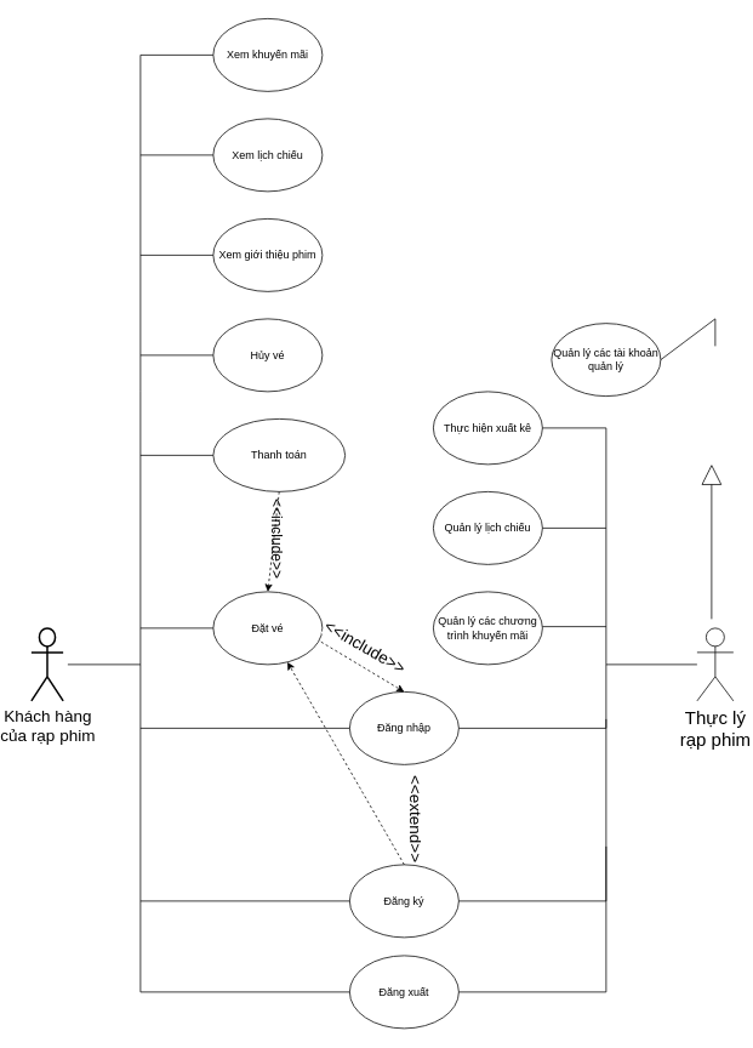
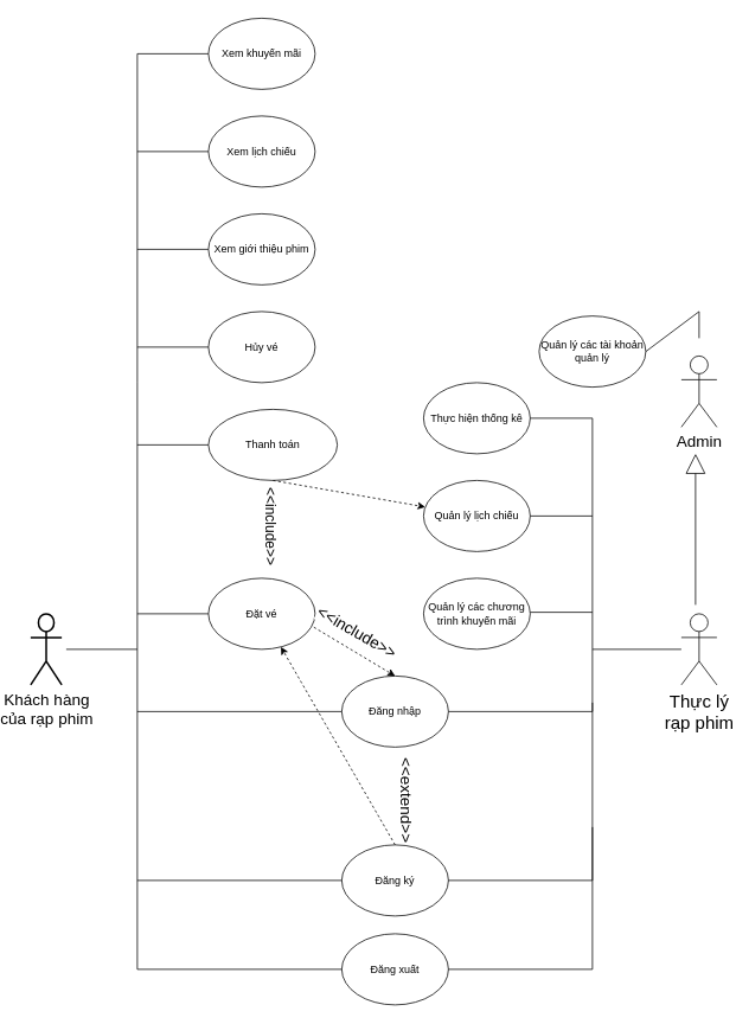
  <mxCell id="0" />
  <mxCell id="1" parent="0" />
  <mxCell id="2" value="Khách hàng&lt;br style=&quot;font-size: 18px;&quot;&gt;của rạp phim" style="shape=umlActor;verticalLabelPosition=bottom;verticalAlign=top;html=1;outlineConnect=0;strokeWidth=2;fontSize=18;" parent="1" vertex="1"><mxGeometry x="20" y="690" width="35" height="80" as="geometry" /></mxCell>
  <mxCell id="3" value="Đăng nhập" style="ellipse;whiteSpace=wrap;html=1;" parent="1" vertex="1"><mxGeometry x="370" y="760" width="120" height="80" as="geometry" /></mxCell>
  <mxCell id="4" value="Đăng ký" style="ellipse;whiteSpace=wrap;html=1;" parent="1" vertex="1"><mxGeometry x="370" y="950" width="120" height="80" as="geometry" /></mxCell>
  <mxCell id="5" value="Đăng xuất" style="ellipse;whiteSpace=wrap;html=1;" parent="1" vertex="1"><mxGeometry x="370" y="1050" width="120" height="80" as="geometry" /></mxCell>
  <mxCell id="6" value="Thực lý &lt;br&gt;rạp phim" style="shape=umlActor;verticalLabelPosition=bottom;verticalAlign=top;html=1;outlineConnect=0;fontSize=20;" parent="1" vertex="1"><mxGeometry x="752" y="690" width="40" height="80" as="geometry" /></mxCell>
+ <mxCell id="7" value="Admin" style="shape=umlActor;verticalLabelPosition=bottom;verticalAlign=top;html=1;outlineConnect=0;fontSize=18;" parent="1" vertex="1"><mxGeometry x="752" y="400" width="40" height="80" as="geometry" /></mxCell>
  <mxCell id="8" value="Đặt vé" style="ellipse;whiteSpace=wrap;html=1;" parent="1" vertex="1"><mxGeometry x="220" y="650" width="120" height="80" as="geometry" /></mxCell>
  <mxCell id="9" value="Xem giới thiệu phim" style="ellipse;whiteSpace=wrap;html=1;" parent="1" vertex="1"><mxGeometry x="220" y="240" width="120" height="80" as="geometry" /></mxCell>
  <mxCell id="10" value="Xem khuyến mãi" style="ellipse;whiteSpace=wrap;html=1;" parent="1" vertex="1"><mxGeometry x="220" y="20" width="120" height="80" as="geometry" /></mxCell>
  <mxCell id="11" value="Thanh toán" style="ellipse;whiteSpace=wrap;html=1;" parent="1" vertex="1"><mxGeometry x="220" y="460" width="145" height="80" as="geometry" /></mxCell>
  <mxCell id="12" value="Quản lý các tài khoản quản lý" style="ellipse;whiteSpace=wrap;html=1;" parent="1" vertex="1"><mxGeometry x="592" y="355" width="120" height="80" as="geometry" /></mxCell>
  <mxCell id="13" value="Quản lý các chương trình khuyến mãi" style="ellipse;whiteSpace=wrap;html=1;" parent="1" vertex="1"><mxGeometry x="462" y="650" width="120" height="80" as="geometry" /></mxCell>
  <mxCell id="14" value="Quản lý lịch chiếu" style="ellipse;whiteSpace=wrap;html=1;" parent="1" vertex="1"><mxGeometry x="462" y="540" width="120" height="80" as="geometry" /></mxCell>
- <mxCell id="15" value="Thực hiện xuất kê" style="ellipse;whiteSpace=wrap;html=1;" parent="1" vertex="1"><mxGeometry x="462" y="430" width="120" height="80" as="geometry" /></mxCell>
+ <mxCell id="15" value="Thực hiện thống kê" style="ellipse;whiteSpace=wrap;html=1;" parent="1" vertex="1"><mxGeometry x="462" y="430" width="120" height="80" as="geometry" /></mxCell>
  <mxCell id="16" value="Hủy vé" style="ellipse;whiteSpace=wrap;html=1;" parent="1" vertex="1"><mxGeometry x="220" y="350" width="120" height="80" as="geometry" /></mxCell>
  <mxCell id="17" value="" style="endArrow=classic;html=1;dashed=1;strokeColor=#000000;exitX=0.5;exitY=0;exitDx=0;exitDy=0;" parent="1" source="4" target="8" edge="1"><mxGeometry width="50" height="50" relative="1" as="geometry"><mxPoint x="232" y="850" as="sourcePoint" /><mxPoint x="282" y="800" as="targetPoint" /></mxGeometry></mxCell>
  <mxCell id="18" value="&lt;font style=&quot;font-size: 18px&quot;&gt;&amp;lt;&amp;lt;extend&amp;gt;&amp;gt;&lt;/font&gt;" style="text;html=1;strokeColor=none;fillColor=none;align=center;verticalAlign=middle;whiteSpace=wrap;rounded=0;rotation=90;" parent="1" vertex="1"><mxGeometry x="422" y="890" width="40" height="20" as="geometry" /></mxCell>
  <mxCell id="19" value="" style="endArrow=classic;html=1;dashed=1;strokeColor=#000000;exitX=0.988;exitY=0.689;exitDx=0;exitDy=0;entryX=0.5;entryY=0;entryDx=0;entryDy=0;exitPerimeter=0;" parent="1" source="8" target="3" edge="1"><mxGeometry width="50" height="50" relative="1" as="geometry"><mxPoint x="232" y="840" as="sourcePoint" /><mxPoint x="282" y="790" as="targetPoint" /></mxGeometry></mxCell>
  <mxCell id="20" value="&lt;span style=&quot;font-size: 18px&quot;&gt;&amp;lt;&amp;lt;include&amp;gt;&amp;gt;&lt;/span&gt;" style="edgeLabel;html=1;align=center;verticalAlign=middle;resizable=0;points=[];rotation=30;" vertex="1" connectable="0" parent="19"><mxGeometry x="-0.314" y="-1" relative="1" as="geometry"><mxPoint x="16.86" y="-15.09" as="offset" /></mxGeometry></mxCell>
- <mxCell id="21" value="" style="endArrow=classic;html=1;dashed=1;strokeColor=#000000;exitX=0.5;exitY=1;exitDx=0;exitDy=0;entryX=0.5;entryY=0;entryDx=0;entryDy=0;" parent="1" source="11" target="8" edge="1"><mxGeometry width="50" height="50" relative="1" as="geometry"><mxPoint x="260" y="840" as="sourcePoint" /><mxPoint x="210" y="660" as="targetPoint" /></mxGeometry></mxCell>
+ <mxCell id="21" value="" style="endArrow=classic;html=1;dashed=1;strokeColor=#000000;exitX=0.5;exitY=1;exitDx=0;exitDy=0;" parent="1" source="11" target="14" edge="1"><mxGeometry width="50" height="50" relative="1" as="geometry"><mxPoint x="260" y="840" as="sourcePoint" /><mxPoint x="210" y="660" as="targetPoint" /></mxGeometry></mxCell>
  <mxCell id="22" value="" style="endArrow=block;html=1;strokeColor=#000000;endFill=0;strokeWidth=1;startSize=0;endSize=20;" parent="1" edge="1"><mxGeometry width="50" height="50" relative="1" as="geometry"><mxPoint x="768" y="680" as="sourcePoint" /><mxPoint x="768" y="510" as="targetPoint" /></mxGeometry></mxCell>
  <mxCell id="23" value="Xem lịch chiếu" style="ellipse;whiteSpace=wrap;html=1;" parent="1" vertex="1"><mxGeometry x="220" y="130" width="120" height="80" as="geometry" /></mxCell>
  <mxCell id="24" value="&lt;font style=&quot;font-size: 16px&quot;&gt;&amp;lt;&amp;lt;include&amp;gt;&amp;gt;&lt;br&gt;&lt;/font&gt;" style="text;html=1;strokeColor=none;fillColor=none;align=center;verticalAlign=middle;whiteSpace=wrap;rounded=0;rotation=90;" parent="1" vertex="1"><mxGeometry x="270" y="582" width="40" height="20" as="geometry" /></mxCell>
  <mxCell id="25" value="" style="endArrow=none;html=1;entryX=0;entryY=0.5;entryDx=0;entryDy=0;endFill=0;rounded=0;" edge="1" parent="1" target="10"><mxGeometry width="50" height="50" relative="1" as="geometry"><mxPoint x="60" y="730" as="sourcePoint" /><mxPoint x="90" y="390" as="targetPoint" /><Array as="points"><mxPoint x="140" y="730" /><mxPoint x="140" y="430" /><mxPoint x="140" y="60" /></Array></mxGeometry></mxCell>
  <mxCell id="26" value="" style="endArrow=none;html=1;entryX=0;entryY=0.5;entryDx=0;entryDy=0;endFill=0;" edge="1" parent="1" target="16"><mxGeometry width="50" height="50" relative="1" as="geometry"><mxPoint x="140" y="390" as="sourcePoint" /><mxPoint x="220" y="369.29" as="targetPoint" /></mxGeometry></mxCell>
  <mxCell id="27" value="" style="endArrow=none;html=1;entryX=0;entryY=0.5;entryDx=0;entryDy=0;endFill=0;" edge="1" parent="1" target="11"><mxGeometry width="50" height="50" relative="1" as="geometry"><mxPoint x="140" y="500" as="sourcePoint" /><mxPoint x="220" y="488.57" as="targetPoint" /></mxGeometry></mxCell>
  <mxCell id="28" value="" style="endArrow=none;html=1;entryX=0;entryY=0.5;entryDx=0;entryDy=0;endFill=0;" edge="1" parent="1" target="9"><mxGeometry width="50" height="50" relative="1" as="geometry"><mxPoint x="140" y="280" as="sourcePoint" /><mxPoint x="220" y="249.29" as="targetPoint" /></mxGeometry></mxCell>
  <mxCell id="29" value="" style="endArrow=none;html=1;entryX=0;entryY=0.5;entryDx=0;entryDy=0;endFill=0;" edge="1" parent="1" target="23"><mxGeometry width="50" height="50" relative="1" as="geometry"><mxPoint x="140" y="170" as="sourcePoint" /><mxPoint x="220" y="129.29" as="targetPoint" /></mxGeometry></mxCell>
  <mxCell id="30" value="" style="endArrow=none;html=1;entryX=0;entryY=0.5;entryDx=0;entryDy=0;" edge="1" parent="1" target="8"><mxGeometry width="50" height="50" relative="1" as="geometry"><mxPoint x="140" y="690" as="sourcePoint" /><mxPoint x="210" y="695" as="targetPoint" /></mxGeometry></mxCell>
  <mxCell id="31" value="" style="endArrow=none;html=1;entryX=0;entryY=0.5;entryDx=0;entryDy=0;rounded=0;" edge="1" parent="1" target="5"><mxGeometry width="50" height="50" relative="1" as="geometry"><mxPoint x="140" y="730" as="sourcePoint" /><mxPoint x="152" y="1040" as="targetPoint" /><Array as="points"><mxPoint x="140" y="1090" /></Array></mxGeometry></mxCell>
  <mxCell id="32" value="" style="endArrow=none;html=1;" edge="1" parent="1" target="3"><mxGeometry width="50" height="50" relative="1" as="geometry"><mxPoint x="140" y="800" as="sourcePoint" /><mxPoint x="380" y="800" as="targetPoint" /></mxGeometry></mxCell>
  <mxCell id="33" value="" style="endArrow=none;html=1;entryX=0;entryY=0.5;entryDx=0;entryDy=0;" edge="1" parent="1" target="4"><mxGeometry width="50" height="50" relative="1" as="geometry"><mxPoint x="140" y="990" as="sourcePoint" /><mxPoint x="352" y="990" as="targetPoint" /></mxGeometry></mxCell>
  <mxCell id="34" value="" style="endArrow=none;html=1;exitX=1;exitY=0.5;exitDx=0;exitDy=0;rounded=0;" edge="1" parent="1" source="15"><mxGeometry width="50" height="50" relative="1" as="geometry"><mxPoint x="732" y="440" as="sourcePoint" /><mxPoint x="752" y="730" as="targetPoint" /><Array as="points"><mxPoint x="652" y="470" /><mxPoint x="652" y="730" /></Array></mxGeometry></mxCell>
  <mxCell id="35" value="" style="endArrow=none;html=1;entryX=1;entryY=0.5;entryDx=0;entryDy=0;" edge="1" parent="1" target="14"><mxGeometry width="50" height="50" relative="1" as="geometry"><mxPoint x="652" y="580" as="sourcePoint" /><mxPoint x="662" y="600" as="targetPoint" /></mxGeometry></mxCell>
  <mxCell id="36" value="" style="endArrow=none;html=1;entryX=1;entryY=0.5;entryDx=0;entryDy=0;" edge="1" parent="1"><mxGeometry width="50" height="50" relative="1" as="geometry"><mxPoint x="652" y="688.33" as="sourcePoint" /><mxPoint x="582" y="688.33" as="targetPoint" /></mxGeometry></mxCell>
  <mxCell id="37" value="" style="endArrow=none;html=1;exitX=1;exitY=0.5;exitDx=0;exitDy=0;rounded=0;" edge="1" parent="1" source="3"><mxGeometry width="50" height="50" relative="1" as="geometry"><mxPoint x="582" y="850" as="sourcePoint" /><mxPoint x="652" y="730" as="targetPoint" /><Array as="points"><mxPoint x="652" y="800" /></Array></mxGeometry></mxCell>
  <mxCell id="38" value="" style="endArrow=none;html=1;exitX=1;exitY=0.5;exitDx=0;exitDy=0;rounded=0;" edge="1" parent="1" source="4"><mxGeometry width="50" height="50" relative="1" as="geometry"><mxPoint x="612" y="1010" as="sourcePoint" /><mxPoint x="652" y="790" as="targetPoint" /><Array as="points"><mxPoint x="652" y="990" /></Array></mxGeometry></mxCell>
  <mxCell id="39" value="" style="endArrow=none;html=1;exitX=1;exitY=0.5;exitDx=0;exitDy=0;rounded=0;" edge="1" parent="1" source="5"><mxGeometry width="50" height="50" relative="1" as="geometry"><mxPoint x="472" y="1130" as="sourcePoint" /><mxPoint x="652" y="930" as="targetPoint" /><Array as="points"><mxPoint x="652" y="1090" /></Array></mxGeometry></mxCell>
  <mxCell id="40" value="" style="endArrow=none;html=1;exitX=1;exitY=0.5;exitDx=0;exitDy=0;rounded=0;" edge="1" parent="1" source="12"><mxGeometry width="50" height="50" relative="1" as="geometry"><mxPoint x="782" y="540" as="sourcePoint" /><mxPoint x="772" y="380" as="targetPoint" /><Array as="points"><mxPoint x="772" y="350" /></Array></mxGeometry></mxCell>
